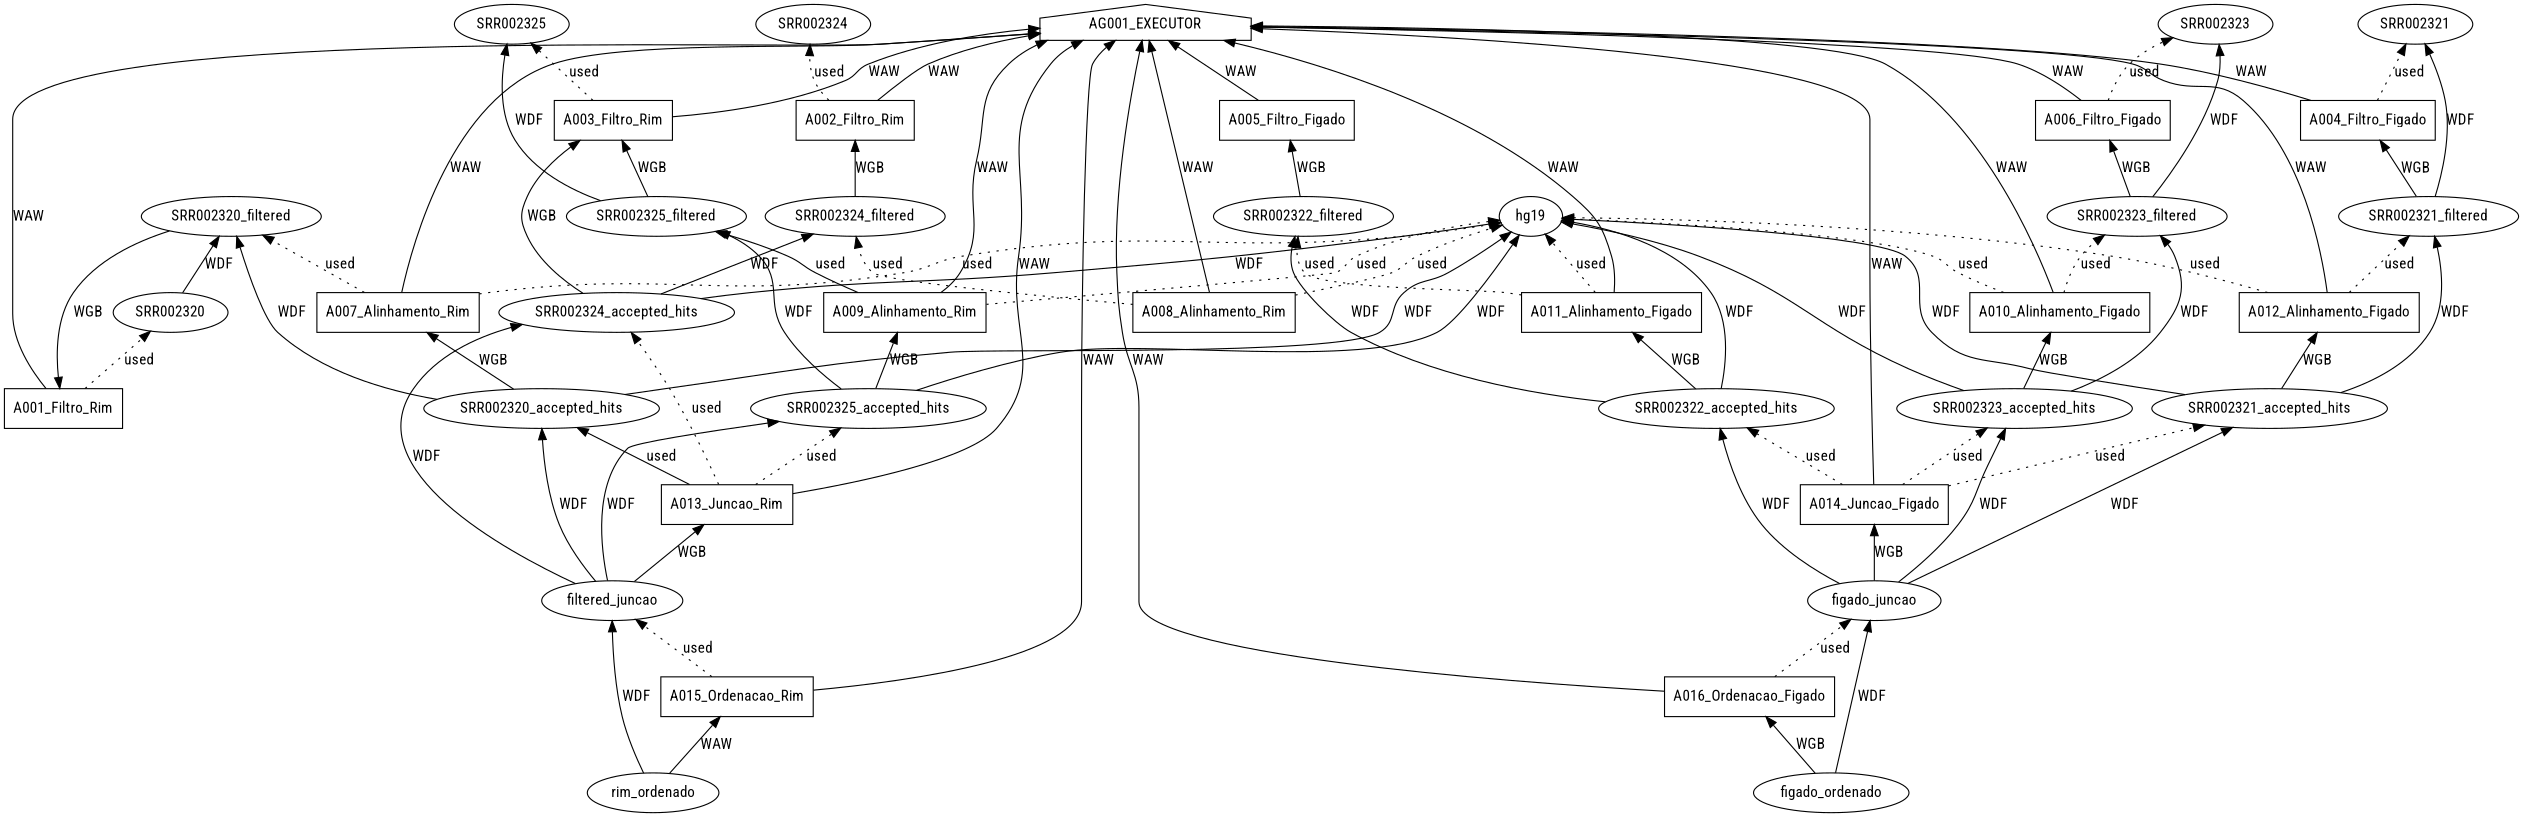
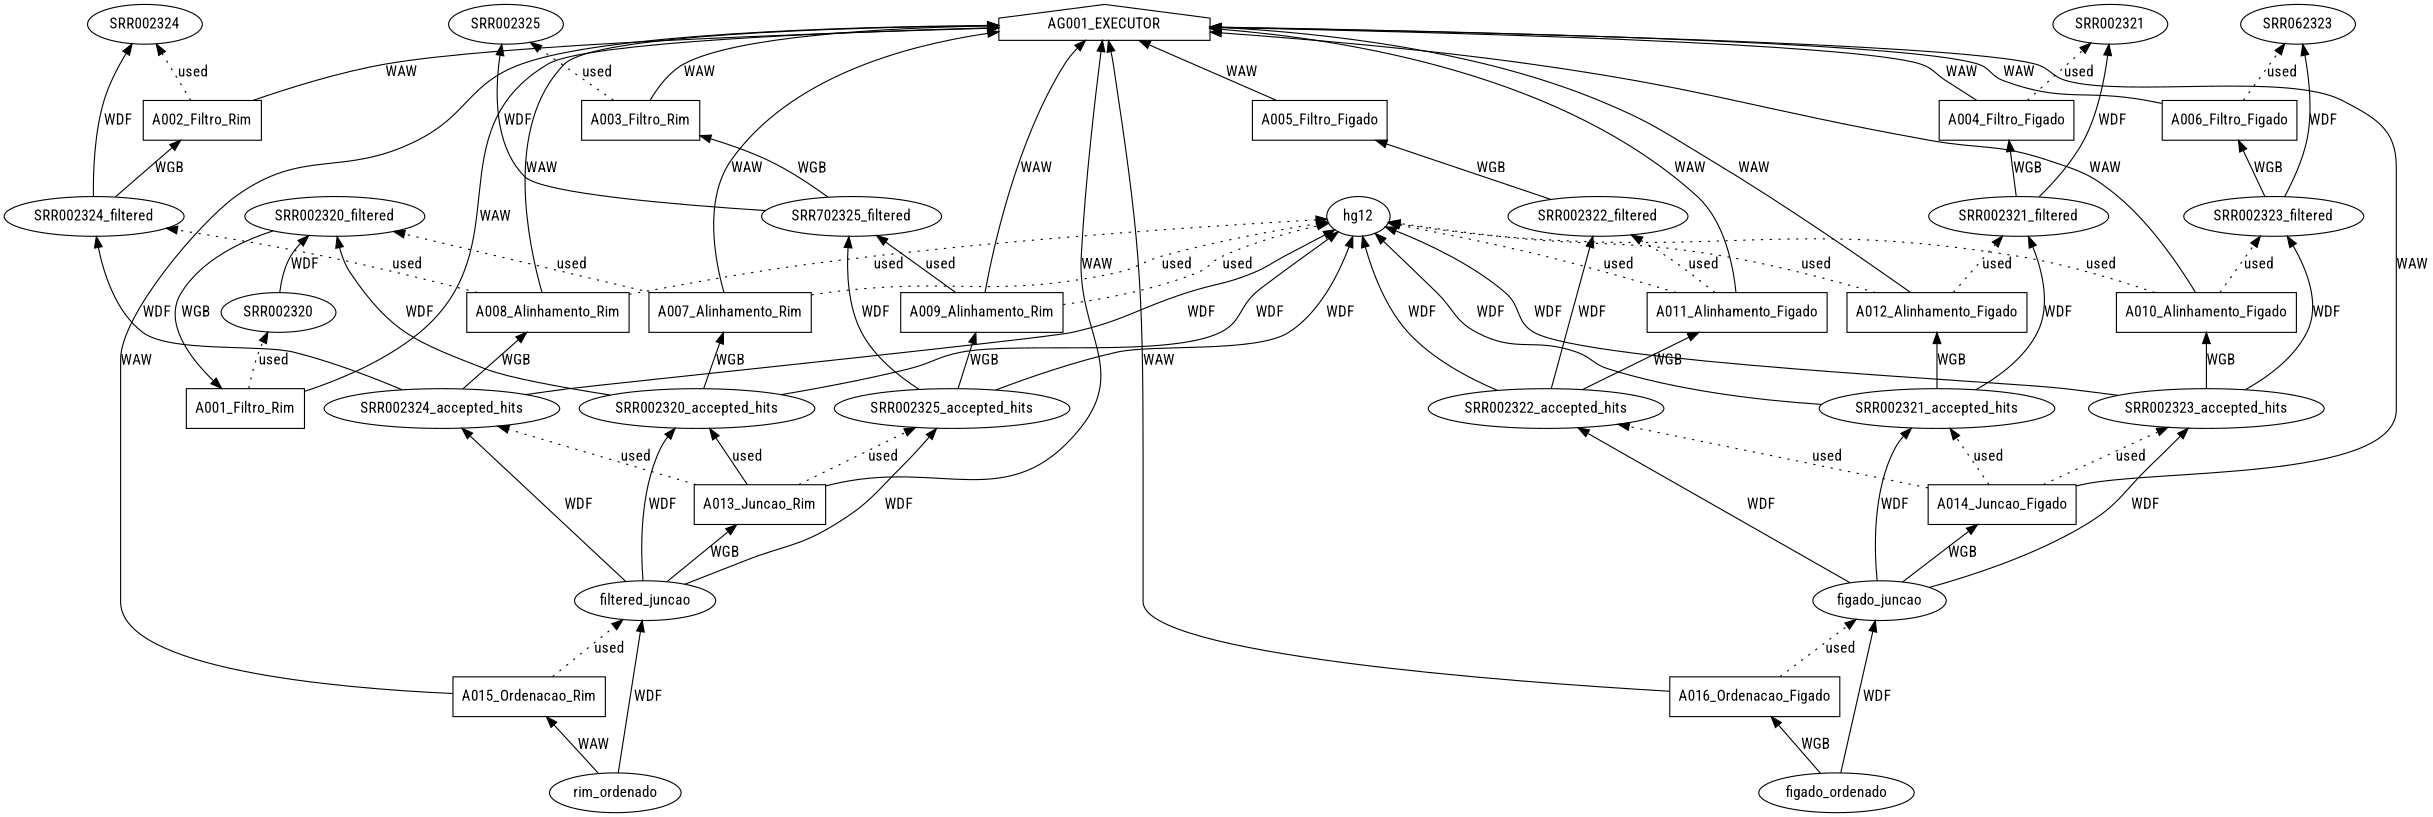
  digraph {
    fontname="Roboto Condensed"
    fontsize=500
    rankdir=BT
    node [distortion=0.0 fontname="Roboto Condensed" orientation=0.0 shape=ellipse skew=0.0]
    edge [fontname="Roboto Condensed"]
    A001_Filtro_Rim [shape=box]
    AG001_EXECUTOR [shape=house]
    SRR002320
    SRR002320_filtered
    A002_Filtro_Rim [shape=box]
    SRR002324
    A003_Filtro_Rim [shape=box]
    SRR002325
    A004_Filtro_Figado [shape=box]
    SRR002321
    A005_Filtro_Figado [shape=box]
    A006_Filtro_Figado [shape=box]
-   SRR002323
+   SRR002323 [label=SRR062323]
    A007_Alinhamento_Rim [shape=box]
-   hg19
+   hg19 [label=hg12]
    A008_Alinhamento_Rim [shape=box]
    SRR002324_filtered
    A009_Alinhamento_Rim [shape=box]
-   SRR002325_filtered
+   SRR002325_filtered [label=SRR702325_filtered]
    A010_Alinhamento_Figado [shape=box]
    SRR002323_filtered
    A011_Alinhamento_Figado [shape=box]
    SRR002322_filtered
    A012_Alinhamento_Figado [shape=box]
    SRR002321_filtered
    A013_Juncao_Rim [shape=box]
    SRR002320_accepted_hits
    SRR002324_accepted_hits
    SRR002325_accepted_hits
    A014_Juncao_Figado [shape=box]
    SRR002321_accepted_hits
    SRR002322_accepted_hits
    SRR002323_accepted_hits
    A015_Ordenacao_Rim [shape=box]
    n35 [label=filtered_juncao]
    A016_Ordenacao_Figado [shape=box]
    figado_juncao
    rim_ordenado
    figado_ordenado
    A001_Filtro_Rim -> AG001_EXECUTOR [label=WAW]
    A001_Filtro_Rim -> SRR002320 [label=used style=dotted]
    SRR002320 -> SRR002320_filtered [label=WDF]
    SRR002320_filtered -> A001_Filtro_Rim [label=WGB]
    A002_Filtro_Rim -> AG001_EXECUTOR [label=WAW]
    A002_Filtro_Rim -> SRR002324 [label=used style=dotted]
    A003_Filtro_Rim -> AG001_EXECUTOR [label=WAW]
    A003_Filtro_Rim -> SRR002325 [label=used style=dotted]
    A004_Filtro_Figado -> AG001_EXECUTOR [label=WAW]
    A004_Filtro_Figado -> SRR002321 [label=used style=dotted]
    A005_Filtro_Figado -> AG001_EXECUTOR [label=WAW]
    A006_Filtro_Figado -> AG001_EXECUTOR [label=WAW]
    A006_Filtro_Figado -> SRR002323 [label=used style=dotted]
    A007_Alinhamento_Rim -> AG001_EXECUTOR [label=WAW]
    A007_Alinhamento_Rim -> SRR002320_filtered [label=used style=dotted]
    A007_Alinhamento_Rim -> hg19 [label=used style=dotted]
    A008_Alinhamento_Rim -> AG001_EXECUTOR [label=WAW]
    A008_Alinhamento_Rim -> hg19 [label=used style=dotted]
    A008_Alinhamento_Rim -> SRR002324_filtered [label=used style=dotted]
    SRR002324_filtered -> A002_Filtro_Rim [label=WGB]
+   SRR002324_filtered -> SRR002324 [label=WDF]
    A009_Alinhamento_Rim -> AG001_EXECUTOR [label=WAW]
    A009_Alinhamento_Rim -> hg19 [label=used style=dotted]
    A009_Alinhamento_Rim -> SRR002325_filtered [label=used style=solid]
    SRR002325_filtered -> A003_Filtro_Rim [label=WGB]
    SRR002325_filtered -> SRR002325 [label=WDF]
    A010_Alinhamento_Figado -> AG001_EXECUTOR [label=WAW]
    A010_Alinhamento_Figado -> hg19 [label=used style=dotted]
    A010_Alinhamento_Figado -> SRR002323_filtered [label=used style=dotted]
    SRR002323_filtered -> A006_Filtro_Figado [label=WGB]
    SRR002323_filtered -> SRR002323 [label=WDF]
    A011_Alinhamento_Figado -> AG001_EXECUTOR [label=WAW]
    A011_Alinhamento_Figado -> hg19 [label=used style=dotted]
    A011_Alinhamento_Figado -> SRR002322_filtered [label=used style=dotted]
    SRR002322_filtered -> A005_Filtro_Figado [label=WGB]
    A012_Alinhamento_Figado -> AG001_EXECUTOR [label=WAW]
    A012_Alinhamento_Figado -> hg19 [label=used style=dotted]
    A012_Alinhamento_Figado -> SRR002321_filtered [label=used style=dotted]
    SRR002321_filtered -> A004_Filtro_Figado [label=WGB]
    SRR002321_filtered -> SRR002321 [label=WDF]
    A013_Juncao_Rim -> AG001_EXECUTOR [label=WAW]
    A013_Juncao_Rim -> SRR002320_accepted_hits [label=used style=solid]
    A013_Juncao_Rim -> SRR002324_accepted_hits [label=used style=dotted]
    A013_Juncao_Rim -> SRR002325_accepted_hits [label=used style=dotted]
    SRR002320_accepted_hits -> SRR002320_filtered [label=WDF]
    SRR002320_accepted_hits -> A007_Alinhamento_Rim [label=WGB]
    SRR002320_accepted_hits -> hg19 [label=WDF]
    SRR002324_accepted_hits -> hg19 [label=WDF]
-   SRR002324_accepted_hits -> A003_Filtro_Rim [label=WGB]
+   SRR002324_accepted_hits -> A008_Alinhamento_Rim [label=WGB]
    SRR002324_accepted_hits -> SRR002324_filtered [label=WDF]
    SRR002325_accepted_hits -> hg19 [label=WDF]
    SRR002325_accepted_hits -> A009_Alinhamento_Rim [label=WGB]
    SRR002325_accepted_hits -> SRR002325_filtered [label=WDF]
    A014_Juncao_Figado -> AG001_EXECUTOR [label=WAW]
    A014_Juncao_Figado -> SRR002321_accepted_hits [label=used style=dotted]
    A014_Juncao_Figado -> SRR002322_accepted_hits [label=used style=dotted]
    A014_Juncao_Figado -> SRR002323_accepted_hits [label=used style=dotted]
    SRR002321_accepted_hits -> hg19 [label=WDF]
    SRR002321_accepted_hits -> A012_Alinhamento_Figado [label=WGB]
    SRR002321_accepted_hits -> SRR002321_filtered [label=WDF]
    SRR002322_accepted_hits -> hg19 [label=WDF]
    SRR002322_accepted_hits -> A011_Alinhamento_Figado [label=WGB]
    SRR002322_accepted_hits -> SRR002322_filtered [label=WDF]
    SRR002323_accepted_hits -> hg19 [label=WDF]
    SRR002323_accepted_hits -> A010_Alinhamento_Figado [label=WGB]
    SRR002323_accepted_hits -> SRR002323_filtered [label=WDF]
    A015_Ordenacao_Rim -> AG001_EXECUTOR [label=WAW]
    A015_Ordenacao_Rim -> n35 [label=used style=dotted]
    n35 -> A013_Juncao_Rim [label=WGB]
    n35 -> SRR002320_accepted_hits [label=WDF]
    n35 -> SRR002324_accepted_hits [label=WDF]
    n35 -> SRR002325_accepted_hits [label=WDF]
    A016_Ordenacao_Figado -> AG001_EXECUTOR [label=WAW]
    A016_Ordenacao_Figado -> figado_juncao [label=used style=dotted]
    figado_juncao -> A014_Juncao_Figado [label=WGB]
    figado_juncao -> SRR002321_accepted_hits [label=WDF]
    figado_juncao -> SRR002322_accepted_hits [label=WDF]
    figado_juncao -> SRR002323_accepted_hits [label=WDF]
    rim_ordenado -> A015_Ordenacao_Rim [label=WAW]
    rim_ordenado -> n35 [label=WDF]
    figado_ordenado -> A016_Ordenacao_Figado [label=WGB]
    figado_ordenado -> figado_juncao [label=WDF]
  }
